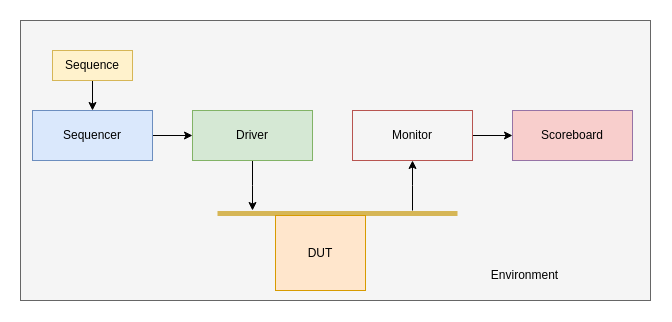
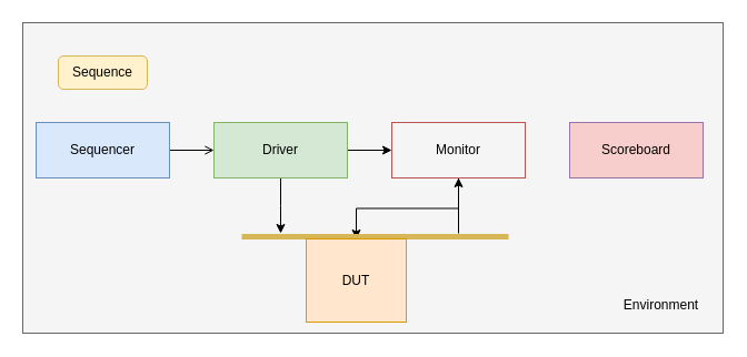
  <mxCell id="0" />
  <mxCell id="1" parent="0" />
  <mxCell id="2" value="" style="rounded=0;whiteSpace=wrap;html=1;fillColor=#f5f5f5;fontColor=#333333;strokeColor=#666666;" vertex="1" parent="1"><mxGeometry x="20" y="20" width="630" height="280" as="geometry" /></mxCell>
- <mxCell id="3" style="edgeStyle=orthogonalEdgeStyle;rounded=0;orthogonalLoop=1;jettySize=auto;html=1;entryX=0.5;entryY=0;entryDx=0;entryDy=0;" edge="1" parent="1" source="4" target="6"><mxGeometry relative="1" as="geometry" /></mxCell>
- <mxCell id="4" value="Sequence" style="whiteSpace=wrap;html=1;fillColor=#fff2cc;strokeColor=#d6b656;rounded=0;" vertex="1" parent="1"><mxGeometry x="52" y="50" width="80" height="30" as="geometry" /></mxCell>
- <mxCell id="5" style="edgeStyle=orthogonalEdgeStyle;rounded=0;orthogonalLoop=1;jettySize=auto;html=1;entryX=0;entryY=0.5;entryDx=0;entryDy=0;" edge="1" parent="1" source="6" target="9"><mxGeometry relative="1" as="geometry" /></mxCell>
+ <mxCell id="4" value="Sequence" style="rounded=1;whiteSpace=wrap;html=1;fillColor=#fff2cc;strokeColor=#d6b656;" vertex="1" parent="1"><mxGeometry x="52" y="50" width="80" height="30" as="geometry" /></mxCell>
+ <mxCell id="5" style="edgeStyle=orthogonalEdgeStyle;rounded=0;orthogonalLoop=1;jettySize=auto;html=1;entryX=0;entryY=0.5;entryDx=0;entryDy=0;endArrow=open;" edge="1" parent="1" source="6" target="9"><mxGeometry relative="1" as="geometry" /></mxCell>
  <mxCell id="6" value="Sequencer" style="rounded=0;whiteSpace=wrap;html=1;fillColor=#dae8fc;strokeColor=#6c8ebf;" vertex="1" parent="1"><mxGeometry x="32" y="110" width="120" height="50" as="geometry" /></mxCell>
+ <mxCell id="7" value="" style="edgeStyle=orthogonalEdgeStyle;rounded=0;orthogonalLoop=1;jettySize=auto;html=1;" edge="1" parent="1" source="9" target="12"><mxGeometry relative="1" as="geometry" /></mxCell>
  <mxCell id="8" style="edgeStyle=orthogonalEdgeStyle;rounded=0;orthogonalLoop=1;jettySize=auto;html=1;" edge="1" parent="1" source="9"><mxGeometry relative="1" as="geometry"><mxPoint x="252" y="210" as="targetPoint" /></mxGeometry></mxCell>
  <mxCell id="9" value="Driver" style="rounded=0;whiteSpace=wrap;html=1;fillColor=#d5e8d4;strokeColor=#82b366;" vertex="1" parent="1"><mxGeometry x="192" y="110" width="120" height="50" as="geometry" /></mxCell>
- <mxCell id="10" value="" style="edgeStyle=orthogonalEdgeStyle;rounded=0;orthogonalLoop=1;jettySize=auto;html=1;" edge="1" parent="1" source="12" target="13"><mxGeometry relative="1" as="geometry" /></mxCell>
+ <mxCell id="10" value="" style="edgeStyle=orthogonalEdgeStyle;rounded=0;orthogonalLoop=1;jettySize=auto;html=1;" edge="1" parent="1" source="12" target="15"><mxGeometry relative="1" as="geometry" /></mxCell>
  <mxCell id="11" style="edgeStyle=orthogonalEdgeStyle;rounded=0;orthogonalLoop=1;jettySize=auto;html=1;endArrow=none;endFill=1;startFill=1;startArrow=classic;" edge="1" parent="1" source="12"><mxGeometry relative="1" as="geometry"><mxPoint x="412" y="210" as="targetPoint" /></mxGeometry></mxCell>
  <mxCell id="12" value="Monitor" style="rounded=0;whiteSpace=wrap;html=1;fillColor=#f5f5f5;strokeColor=#b85450;" vertex="1" parent="1"><mxGeometry x="352" y="110" width="120" height="50" as="geometry" /></mxCell>
  <mxCell id="13" value="Scoreboard" style="rounded=0;whiteSpace=wrap;html=1;fillColor=#f8cecc;strokeColor=#9673a6;" vertex="1" parent="1"><mxGeometry x="512" y="110" width="120" height="50" as="geometry" /></mxCell>
  <mxCell id="14" value="" style="endArrow=none;html=1;rounded=0;strokeWidth=5;fillColor=#fff2cc;strokeColor=#d6b656;" edge="1" parent="1"><mxGeometry width="50" height="50" relative="1" as="geometry"><mxPoint x="217" y="213" as="sourcePoint" /><mxPoint x="457" y="213" as="targetPoint" /></mxGeometry></mxCell>
  <mxCell id="15" value="DUT" style="rounded=0;whiteSpace=wrap;html=1;fillColor=#ffe6cc;strokeColor=#d79b00;" vertex="1" parent="1"><mxGeometry x="275" y="215" width="90" height="75" as="geometry" /></mxCell>
- <mxCell id="16" value="Environment" style="text;html=1;align=center;verticalAlign=middle;resizable=0;points=[];autosize=1;strokeColor=none;fillColor=none;" vertex="1" parent="1"><mxGeometry x="479" y="260" width="90" height="30" as="geometry" /></mxCell>
+ <mxCell id="16" value="Environment" style="text;html=1;align=center;verticalAlign=middle;resizable=0;points=[];autosize=1;strokeColor=none;fillColor=none;" vertex="1" parent="1"><mxGeometry x="549" y="260" width="90" height="30" as="geometry" /></mxCell>
